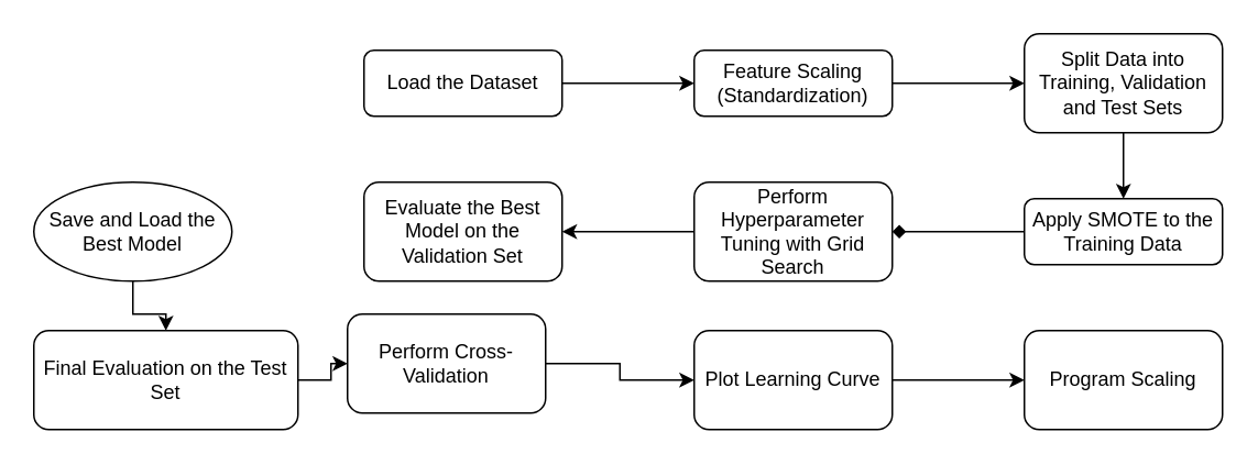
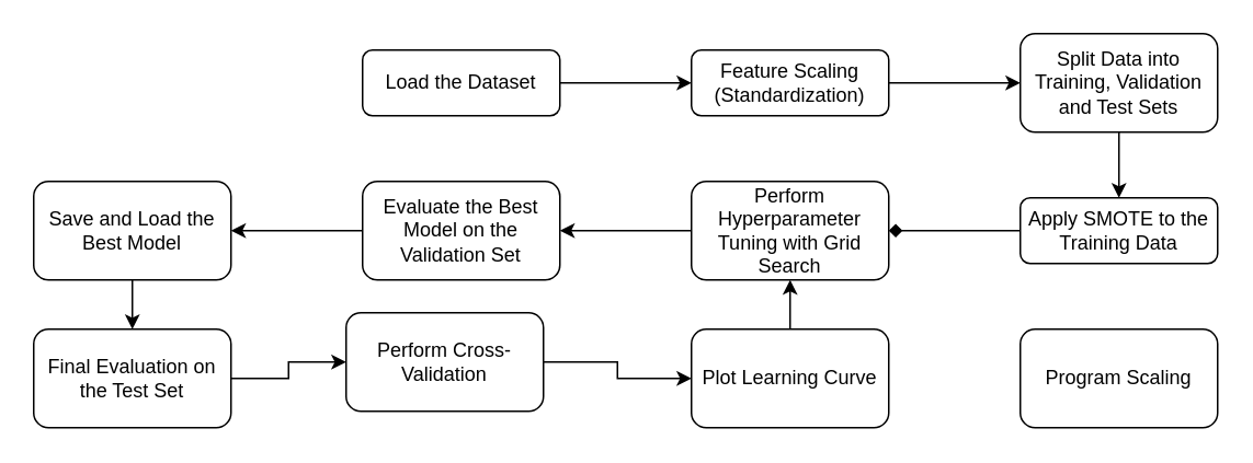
  <mxCell id="0" />
  <mxCell id="1" parent="0" />
  <mxCell id="2" value="" style="edgeStyle=orthogonalEdgeStyle;rounded=0;orthogonalLoop=1;jettySize=auto;html=1;" edge="1" parent="1" source="3"><mxGeometry relative="1" as="geometry"><mxPoint x="420" y="50" as="targetPoint" /></mxGeometry></mxCell>
  <mxCell id="3" value="Load the Dataset" style="rounded=1;whiteSpace=wrap;html=1;fontSize=12;glass=0;strokeWidth=1;shadow=0;" parent="1" vertex="1"><mxGeometry x="220" y="30" width="120" height="40" as="geometry" /></mxCell>
  <mxCell id="4" value="" style="edgeStyle=orthogonalEdgeStyle;rounded=0;orthogonalLoop=1;jettySize=auto;html=1;endArrow=diamond;" edge="1" parent="1" source="5" target="11"><mxGeometry relative="1" as="geometry" /></mxCell>
  <mxCell id="5" value="Apply SMOTE to the Training Data" style="rounded=1;whiteSpace=wrap;html=1;fontSize=12;glass=0;strokeWidth=1;shadow=0;" parent="1" vertex="1"><mxGeometry x="620" y="120" width="120" height="40" as="geometry" /></mxCell>
  <mxCell id="6" value="" style="edgeStyle=orthogonalEdgeStyle;rounded=0;orthogonalLoop=1;jettySize=auto;html=1;" edge="1" parent="1" source="7" target="5"><mxGeometry relative="1" as="geometry" /></mxCell>
  <mxCell id="7" value="Split Data into Training, Validation and Test Sets" style="rounded=1;whiteSpace=wrap;html=1;fontSize=12;glass=0;strokeWidth=1;shadow=0;" parent="1" vertex="1"><mxGeometry x="620" y="20" width="120" height="60" as="geometry" /></mxCell>
  <mxCell id="8" value="" style="edgeStyle=orthogonalEdgeStyle;rounded=0;orthogonalLoop=1;jettySize=auto;html=1;" edge="1" parent="1" source="9" target="7"><mxGeometry relative="1" as="geometry" /></mxCell>
  <mxCell id="9" value="Feature Scaling (Standardization)" style="rounded=1;whiteSpace=wrap;html=1;fontSize=12;glass=0;strokeWidth=1;shadow=0;" vertex="1" parent="1"><mxGeometry x="420" y="30" width="120" height="40" as="geometry" /></mxCell>
  <mxCell id="10" value="" style="edgeStyle=orthogonalEdgeStyle;rounded=0;orthogonalLoop=1;jettySize=auto;html=1;" edge="1" parent="1" source="11" target="13"><mxGeometry relative="1" as="geometry" /></mxCell>
  <mxCell id="11" value="Perform Hyperparameter Tuning with Grid Search" style="rounded=1;whiteSpace=wrap;html=1;fontSize=12;glass=0;strokeWidth=1;shadow=0;" vertex="1" parent="1"><mxGeometry x="420" y="110" width="120" height="60" as="geometry" /></mxCell>
+ <mxCell id="12" value="" style="edgeStyle=orthogonalEdgeStyle;rounded=0;orthogonalLoop=1;jettySize=auto;html=1;" edge="1" parent="1" source="13" target="15"><mxGeometry relative="1" as="geometry" /></mxCell>
  <mxCell id="13" value="Evaluate the Best Model on the Validation Set" style="rounded=1;whiteSpace=wrap;html=1;fontSize=12;glass=0;strokeWidth=1;shadow=0;" vertex="1" parent="1"><mxGeometry x="220" y="110" width="120" height="60" as="geometry" /></mxCell>
  <mxCell id="14" value="" style="edgeStyle=orthogonalEdgeStyle;rounded=0;orthogonalLoop=1;jettySize=auto;html=1;" edge="1" parent="1" source="15" target="17"><mxGeometry relative="1" as="geometry" /></mxCell>
- <mxCell id="15" value="Save and Load the Best Model" style="ellipse;whiteSpace=wrap;html=1;fontSize=12;glass=0;strokeWidth=1;shadow=0;" vertex="1" parent="1"><mxGeometry x="20" y="110" width="120" height="60" as="geometry" /></mxCell>
+ <mxCell id="15" value="Save and Load the Best Model" style="rounded=1;whiteSpace=wrap;html=1;fontSize=12;glass=0;strokeWidth=1;shadow=0;" vertex="1" parent="1"><mxGeometry x="20" y="110" width="120" height="60" as="geometry" /></mxCell>
  <mxCell id="16" value="" style="edgeStyle=orthogonalEdgeStyle;rounded=0;orthogonalLoop=1;jettySize=auto;html=1;" edge="1" parent="1" source="17" target="19"><mxGeometry relative="1" as="geometry" /></mxCell>
- <mxCell id="17" value="Final Evaluation on the Test Set" style="rounded=1;whiteSpace=wrap;html=1;fontSize=12;glass=0;strokeWidth=1;shadow=0;" vertex="1" parent="1"><mxGeometry x="20" y="200" width="160" height="60" as="geometry" /></mxCell>
+ <mxCell id="17" value="Final Evaluation on the Test Set" style="rounded=1;whiteSpace=wrap;html=1;fontSize=12;glass=0;strokeWidth=1;shadow=0;" vertex="1" parent="1"><mxGeometry x="20" y="200" width="120" height="60" as="geometry" /></mxCell>
  <mxCell id="18" value="" style="edgeStyle=orthogonalEdgeStyle;rounded=0;orthogonalLoop=1;jettySize=auto;html=1;" edge="1" parent="1" source="19" target="21"><mxGeometry relative="1" as="geometry" /></mxCell>
  <mxCell id="19" value="Perform Cross-Validation" style="rounded=1;whiteSpace=wrap;html=1;fontSize=12;glass=0;strokeWidth=1;shadow=0;" vertex="1" parent="1"><mxGeometry x="210" y="190" width="120" height="60" as="geometry" /></mxCell>
- <mxCell id="20" value="" style="edgeStyle=orthogonalEdgeStyle;rounded=0;orthogonalLoop=1;jettySize=auto;html=1;" edge="1" parent="1" source="21" target="22"><mxGeometry relative="1" as="geometry" /></mxCell>
+ <mxCell id="20" value="" style="edgeStyle=orthogonalEdgeStyle;rounded=0;orthogonalLoop=1;jettySize=auto;html=1;" edge="1" parent="1" source="21" target="11"><mxGeometry relative="1" as="geometry" /></mxCell>
  <mxCell id="21" value="Plot Learning Curve" style="rounded=1;whiteSpace=wrap;html=1;fontSize=12;glass=0;strokeWidth=1;shadow=0;" vertex="1" parent="1"><mxGeometry x="420" y="200" width="120" height="60" as="geometry" /></mxCell>
  <mxCell id="22" value="Program Scaling" style="rounded=1;whiteSpace=wrap;html=1;fontSize=12;glass=0;strokeWidth=1;shadow=0;" vertex="1" parent="1"><mxGeometry x="620" y="200" width="120" height="60" as="geometry" /></mxCell>
